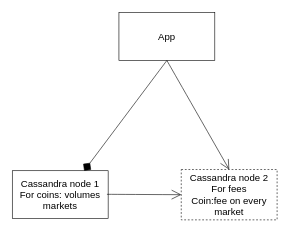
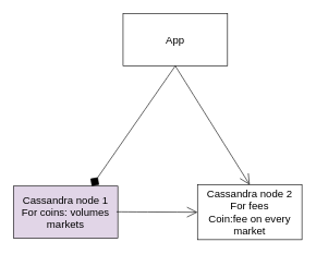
  <mxCell id="0" />
  <mxCell id="1" parent="0" />
- <mxCell id="2" value="Cassandra node 2&lt;br&gt;For fees&lt;br&gt;Coin:fee on every market" style="rounded=0;whiteSpace=wrap;html=1;fontSize=16;dashed=1;" vertex="1" parent="1"><mxGeometry x="302" y="282" width="160" height="84" as="geometry" /></mxCell>
- <mxCell id="3" value="Cassandra node 1&lt;br&gt;For coins: volumes markets" style="rounded=0;whiteSpace=wrap;html=1;fontSize=16;" vertex="1" parent="1"><mxGeometry x="20" y="284" width="160" height="80" as="geometry" /></mxCell>
- <mxCell id="4" value="App" style="rounded=0;whiteSpace=wrap;html=1;fontSize=16;" vertex="1" parent="1"><mxGeometry x="198" y="20" width="160" height="80" as="geometry" /></mxCell>
+ <mxCell id="2" value="Cassandra node 2&lt;br&gt;For fees&lt;br&gt;Coin:fee on every market" style="rounded=0;whiteSpace=wrap;html=1;fontSize=16;" vertex="1" parent="1"><mxGeometry x="302" y="282" width="160" height="84" as="geometry" /></mxCell>
+ <mxCell id="3" value="Cassandra node 1&lt;br&gt;For coins: volumes markets" style="rounded=0;whiteSpace=wrap;html=1;fontSize=16;fillColor=#e1d5e7;" vertex="1" parent="1"><mxGeometry x="20" y="284" width="160" height="80" as="geometry" /></mxCell>
+ <mxCell id="4" value="App" style="rounded=0;whiteSpace=wrap;html=1;fontSize=16;" vertex="1" parent="1"><mxGeometry x="188" y="20" width="160" height="80" as="geometry" /></mxCell>
  <mxCell id="5" value="" style="edgeStyle=none;orthogonalLoop=1;jettySize=auto;html=1;rounded=0;fontSize=12;endArrow=diamond;startSize=14;endSize=14;sourcePerimeterSpacing=8;targetPerimeterSpacing=8;curved=1;entryX=0.75;entryY=0;entryDx=0;entryDy=0;exitX=0.5;exitY=1;exitDx=0;exitDy=0;" edge="1" parent="1" source="4" target="3"><mxGeometry width="140" relative="1" as="geometry"><mxPoint x="114" y="206" as="sourcePoint" /><mxPoint x="254" y="206" as="targetPoint" /><Array as="points" /></mxGeometry></mxCell>
  <mxCell id="6" style="edgeStyle=none;curved=1;rounded=0;orthogonalLoop=1;jettySize=auto;html=1;fontSize=12;endArrow=open;startSize=14;endSize=14;sourcePerimeterSpacing=8;targetPerimeterSpacing=8;entryX=0.5;entryY=0;entryDx=0;entryDy=0;exitX=0.5;exitY=1;exitDx=0;exitDy=0;" edge="1" parent="1" source="4" target="2"><mxGeometry relative="1" as="geometry"><mxPoint x="273" y="104" as="sourcePoint" /><mxPoint x="378" y="271" as="targetPoint" /></mxGeometry></mxCell>
  <mxCell id="7" value="" style="edgeStyle=none;orthogonalLoop=1;jettySize=auto;html=1;rounded=0;fontSize=12;endArrow=open;startSize=14;endSize=14;sourcePerimeterSpacing=8;targetPerimeterSpacing=8;curved=1;entryX=0;entryY=0.5;entryDx=0;entryDy=0;" edge="1" parent="1" target="2"><mxGeometry width="140" relative="1" as="geometry"><mxPoint x="178" y="323.38" as="sourcePoint" /><mxPoint x="298" y="320" as="targetPoint" /><Array as="points" /></mxGeometry></mxCell>
